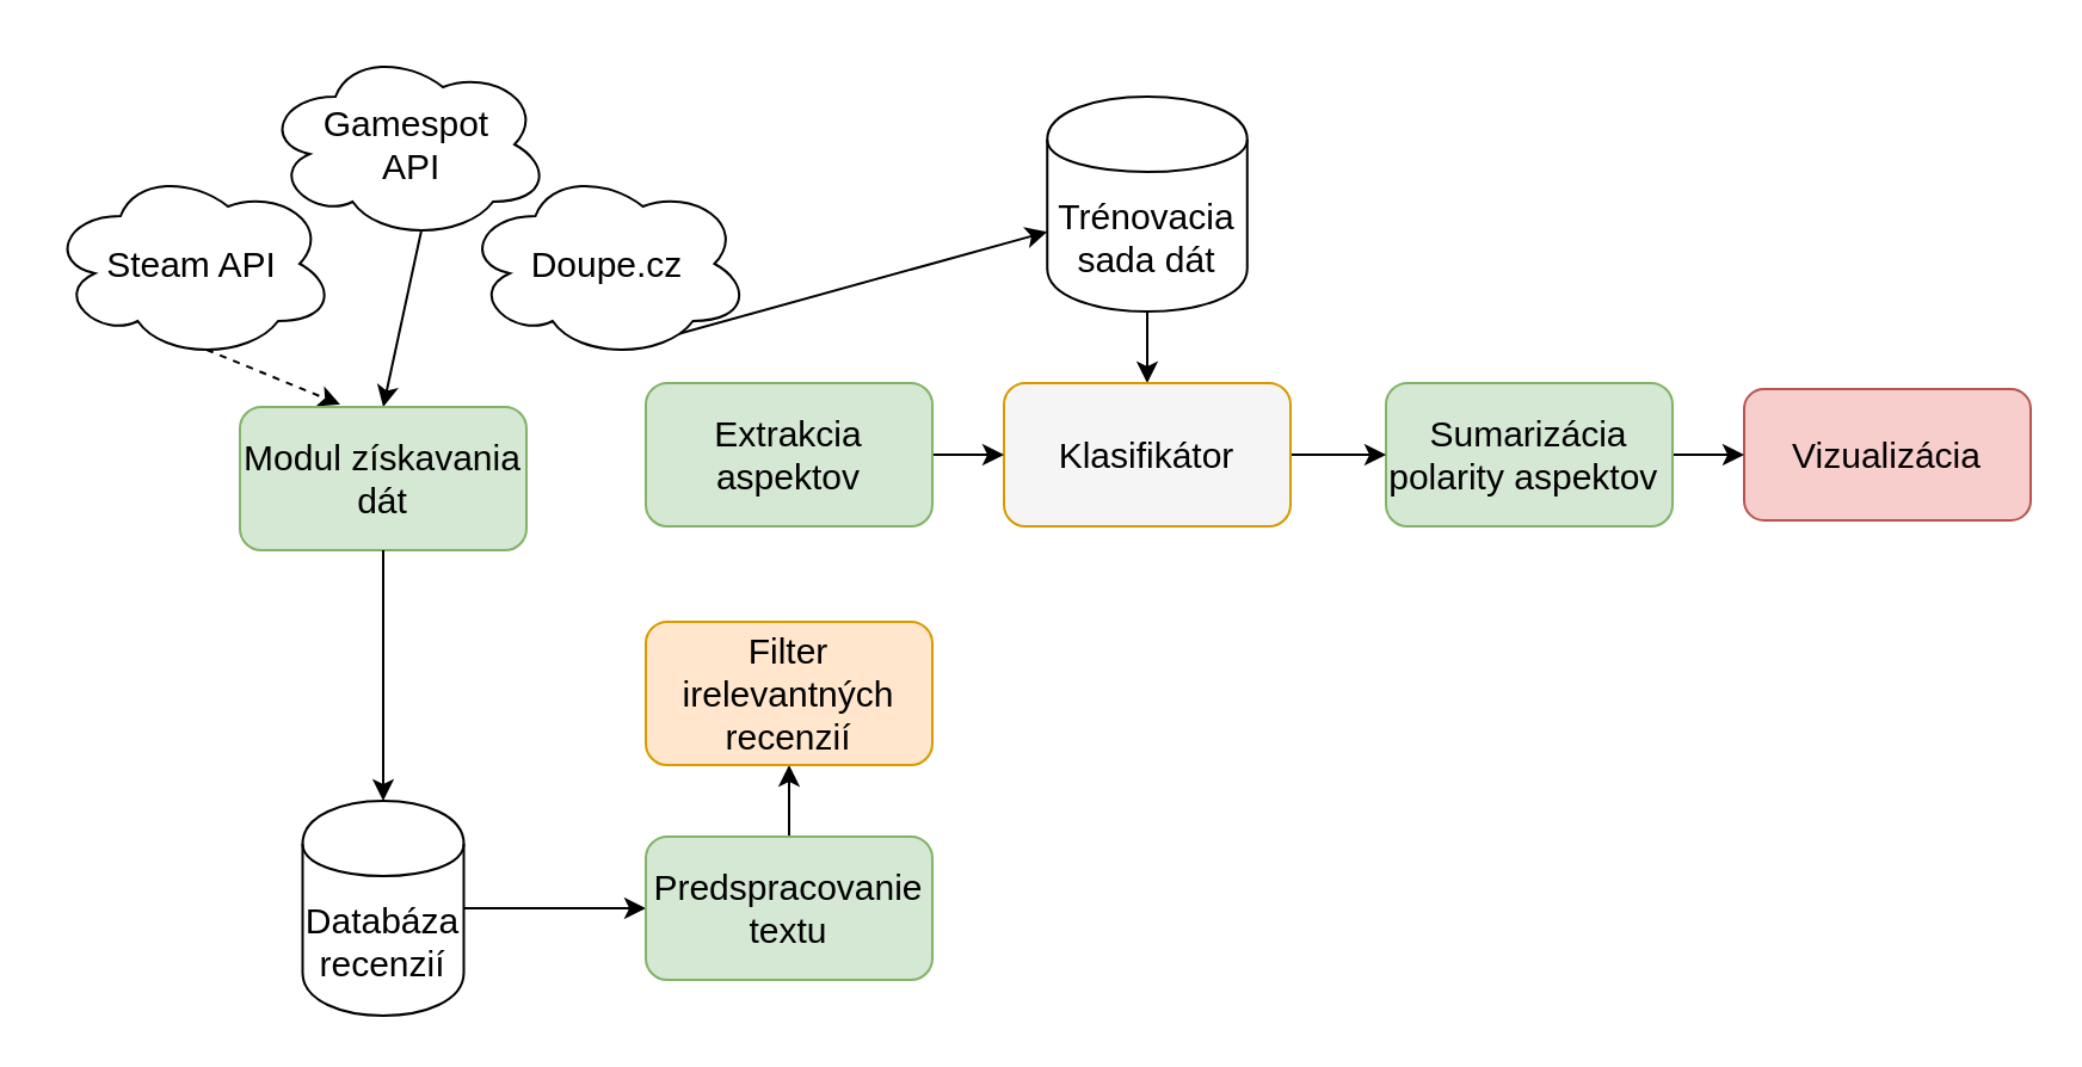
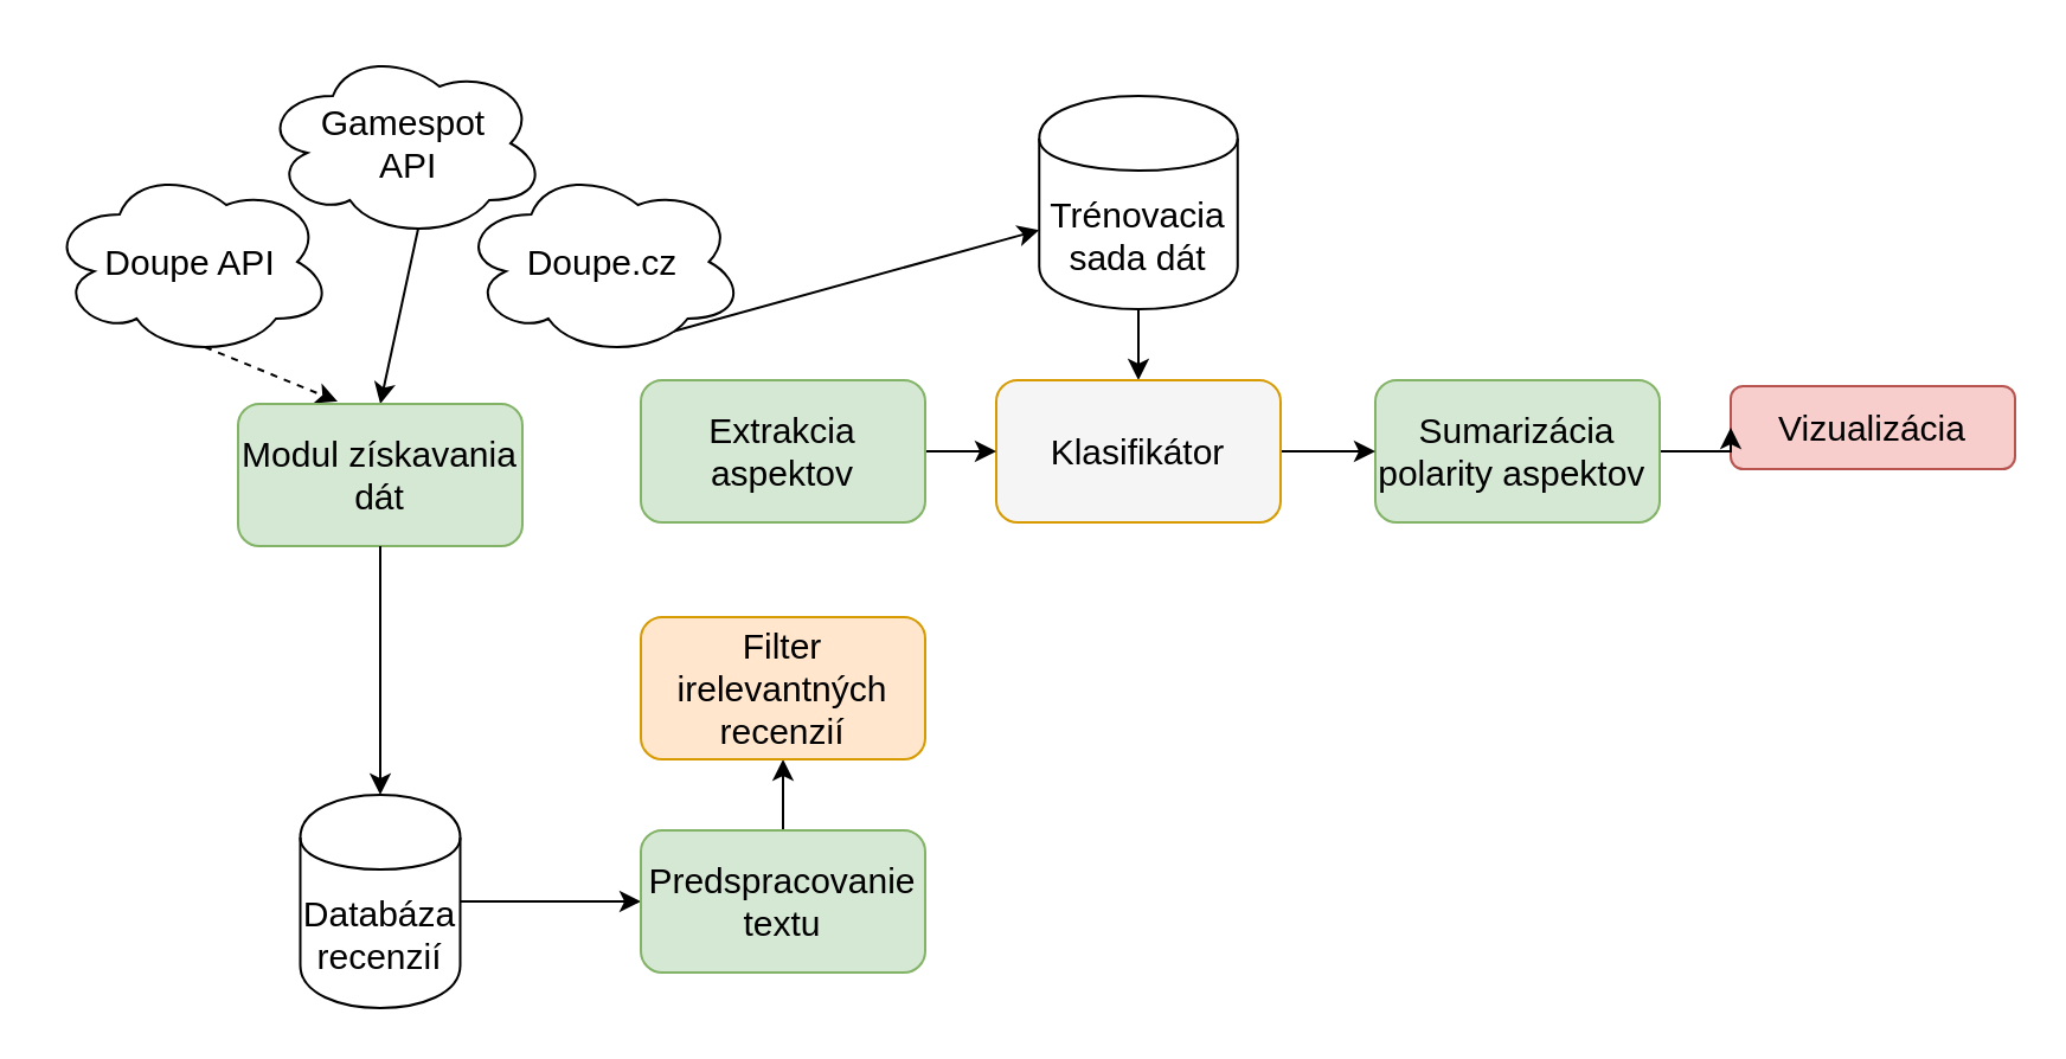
  <mxCell id="0" />
  <mxCell id="1" parent="0" />
- <mxCell id="2" value="Steam API" style="ellipse;shape=cloud;whiteSpace=wrap;html=1;fontSize=15;" parent="1" vertex="1"><mxGeometry y="70" width="120" height="80" as="geometry" x="20" /></mxCell>
+ <mxCell id="2" value="Doupe API" style="ellipse;shape=cloud;whiteSpace=wrap;html=1;fontSize=15;" parent="1" vertex="1"><mxGeometry y="70" width="120" height="80" as="geometry" x="20" /></mxCell>
  <mxCell id="3" value="Gamespot&lt;br style=&quot;font-size: 15px;&quot;&gt;&amp;nbsp;API" style="ellipse;shape=cloud;whiteSpace=wrap;html=1;fontSize=15;" parent="1" vertex="1"><mxGeometry x="110" y="20" width="120" height="80" as="geometry" /></mxCell>
  <mxCell id="4" value="" style="endArrow=classic;html=1;exitX=0.55;exitY=0.95;exitDx=0;exitDy=0;exitPerimeter=0;entryX=0.35;entryY=-0.017;entryDx=0;entryDy=0;entryPerimeter=0;fontSize=15;dashed=1;" parent="1" source="2" target="6" edge="1"><mxGeometry width="50" height="50" relative="1" as="geometry"><mxPoint x="340" y="430" as="sourcePoint" /><mxPoint x="140" y="210" as="targetPoint" /></mxGeometry></mxCell>
  <mxCell id="5" value="" style="endArrow=classic;html=1;exitX=0.55;exitY=0.95;exitDx=0;exitDy=0;exitPerimeter=0;entryX=0.5;entryY=0;entryDx=0;entryDy=0;fontSize=15;" parent="1" source="3" target="6" edge="1"><mxGeometry width="50" height="50" relative="1" as="geometry"><mxPoint x="340" y="410" as="sourcePoint" /><mxPoint x="180" y="210" as="targetPoint" /></mxGeometry></mxCell>
  <mxCell id="6" value="Modul získavania dát" style="rounded=1;whiteSpace=wrap;html=1;fontSize=15;fillColor=#d5e8d4;strokeColor=#82b366;" parent="1" vertex="1"><mxGeometry x="100" y="170" width="120" height="60" as="geometry" /></mxCell>
  <mxCell id="7" value="" style="edgeStyle=orthogonalEdgeStyle;rounded=0;orthogonalLoop=1;jettySize=auto;html=1;entryX=0;entryY=0.5;entryDx=0;entryDy=0;fontSize=15;" parent="1" source="8" target="16" edge="1"><mxGeometry relative="1" as="geometry"><mxPoint x="373.75" y="465" as="targetPoint" /></mxGeometry></mxCell>
  <mxCell id="8" value="Databáza recenzií" style="shape=cylinder;whiteSpace=wrap;html=1;boundedLbl=1;backgroundOutline=1;fontSize=15;" parent="1" vertex="1"><mxGeometry x="126.25" y="335" width="67.5" height="90" as="geometry" /></mxCell>
  <mxCell id="9" style="edgeStyle=orthogonalEdgeStyle;rounded=0;orthogonalLoop=1;jettySize=auto;html=1;exitX=0.5;exitY=1;exitDx=0;exitDy=0;entryX=0.5;entryY=0;entryDx=0;entryDy=0;fontSize=15;" parent="1" source="6" target="8" edge="1"><mxGeometry relative="1" as="geometry"><mxPoint x="160" y="370" as="sourcePoint" /></mxGeometry></mxCell>
  <mxCell id="10" style="edgeStyle=orthogonalEdgeStyle;rounded=0;orthogonalLoop=1;jettySize=auto;html=1;entryX=0.5;entryY=0;entryDx=0;entryDy=0;fontSize=15;" parent="1" source="11" target="18" edge="1"><mxGeometry relative="1" as="geometry"><mxPoint x="740" y="370" as="targetPoint" /></mxGeometry></mxCell>
  <mxCell id="11" value="Trénovacia sada dát" style="shape=cylinder;whiteSpace=wrap;html=1;boundedLbl=1;backgroundOutline=1;fontSize=15;" parent="1" vertex="1"><mxGeometry x="438.13" y="40" width="83.75" height="90" as="geometry" /></mxCell>
- <mxCell id="12" value="Vizualizácia" style="rounded=1;whiteSpace=wrap;html=1;fontSize=15;fillColor=#f8cecc;strokeColor=#b85450;" parent="1" vertex="1"><mxGeometry x="730" y="162.5" width="120" height="55" as="geometry" /></mxCell>
+ <mxCell id="12" value="Vizualizácia" style="rounded=1;whiteSpace=wrap;html=1;fontSize=15;fillColor=#f8cecc;strokeColor=#b85450;" parent="1" vertex="1"><mxGeometry x="730" y="162.5" width="120" height="35" as="geometry" /></mxCell>
  <mxCell id="13" style="edgeStyle=orthogonalEdgeStyle;rounded=0;orthogonalLoop=1;jettySize=auto;html=1;exitX=1;exitY=0.5;exitDx=0;exitDy=0;entryX=0;entryY=0.5;entryDx=0;entryDy=0;fontSize=15;" parent="1" source="14" target="12" edge="1"><mxGeometry relative="1" as="geometry" /></mxCell>
  <mxCell id="14" value="Sumarizácia polarity aspektov&amp;nbsp;" style="rounded=1;whiteSpace=wrap;html=1;fontSize=15;fillColor=#d5e8d4;strokeColor=#82b366;" parent="1" vertex="1"><mxGeometry x="580" y="160" width="120" height="60" as="geometry" /></mxCell>
  <mxCell id="15" style="edgeStyle=orthogonalEdgeStyle;rounded=0;orthogonalLoop=1;jettySize=auto;html=1;exitX=0.5;exitY=0;exitDx=0;exitDy=0;entryX=0.5;entryY=1;entryDx=0;entryDy=0;fontSize=15;" parent="1" source="16" target="19" edge="1"><mxGeometry relative="1" as="geometry"><mxPoint x="440" y="450" as="targetPoint" /></mxGeometry></mxCell>
  <mxCell id="16" value="Predspracovanie textu" style="rounded=1;whiteSpace=wrap;html=1;fontSize=15;fillColor=#d5e8d4;strokeColor=#82b366;" parent="1" vertex="1"><mxGeometry x="270" y="350" width="120" height="60" as="geometry" /></mxCell>
  <mxCell id="17" style="edgeStyle=orthogonalEdgeStyle;rounded=0;orthogonalLoop=1;jettySize=auto;html=1;exitX=1;exitY=0.5;exitDx=0;exitDy=0;entryX=0;entryY=0.5;entryDx=0;entryDy=0;fontSize=15;" parent="1" source="18" target="14" edge="1"><mxGeometry relative="1" as="geometry" /></mxCell>
  <mxCell id="18" value="Klasifikátor" style="rounded=1;whiteSpace=wrap;html=1;fontSize=15;fillColor=#f5f5f5;strokeColor=#d79b00;" parent="1" vertex="1"><mxGeometry x="420" y="160" width="120" height="60" as="geometry" /></mxCell>
  <mxCell id="19" value="Filter irelevantných recenzií" style="rounded=1;whiteSpace=wrap;html=1;fontSize=15;fillColor=#ffe6cc;strokeColor=#d79b00;" parent="1" vertex="1"><mxGeometry x="270" y="260" width="120" height="60" as="geometry" /></mxCell>
  <mxCell id="20" value="" style="edgeStyle=orthogonalEdgeStyle;rounded=0;orthogonalLoop=1;jettySize=auto;html=1;fontSize=15;entryX=0;entryY=0.5;entryDx=0;entryDy=0;" parent="1" source="21" target="18" edge="1"><mxGeometry relative="1" as="geometry" /></mxCell>
  <mxCell id="21" value="Extrakcia aspektov" style="rounded=1;whiteSpace=wrap;html=1;fontSize=15;fillColor=#d5e8d4;strokeColor=#82b366;" parent="1" vertex="1"><mxGeometry x="270" y="160" width="120" height="60" as="geometry" /></mxCell>
  <mxCell id="22" style="rounded=0;orthogonalLoop=1;jettySize=auto;html=1;exitX=0.55;exitY=0.95;exitDx=0;exitDy=0;exitPerimeter=0;" edge="1" parent="1" source="23" target="11"><mxGeometry relative="1" as="geometry" /></mxCell>
  <mxCell id="23" value="Doupe.cz" style="ellipse;shape=cloud;whiteSpace=wrap;html=1;fontSize=15;" vertex="1" parent="1"><mxGeometry x="193.75" y="70" width="120" height="80" as="geometry" /></mxCell>
